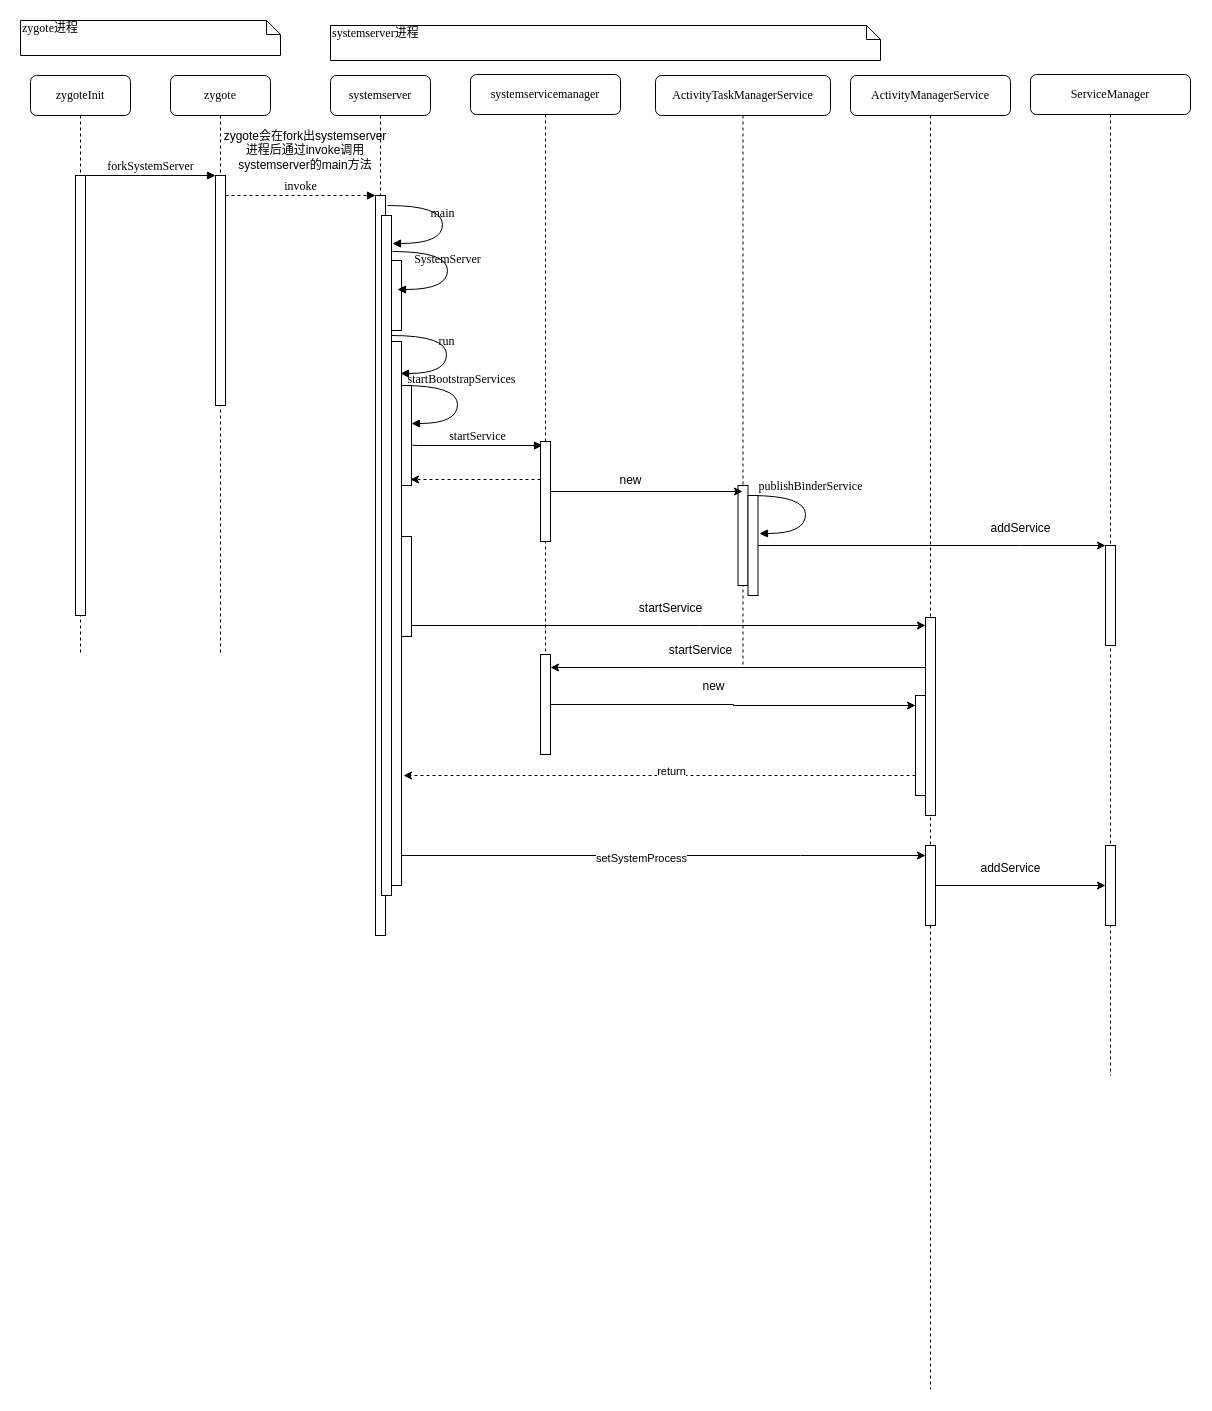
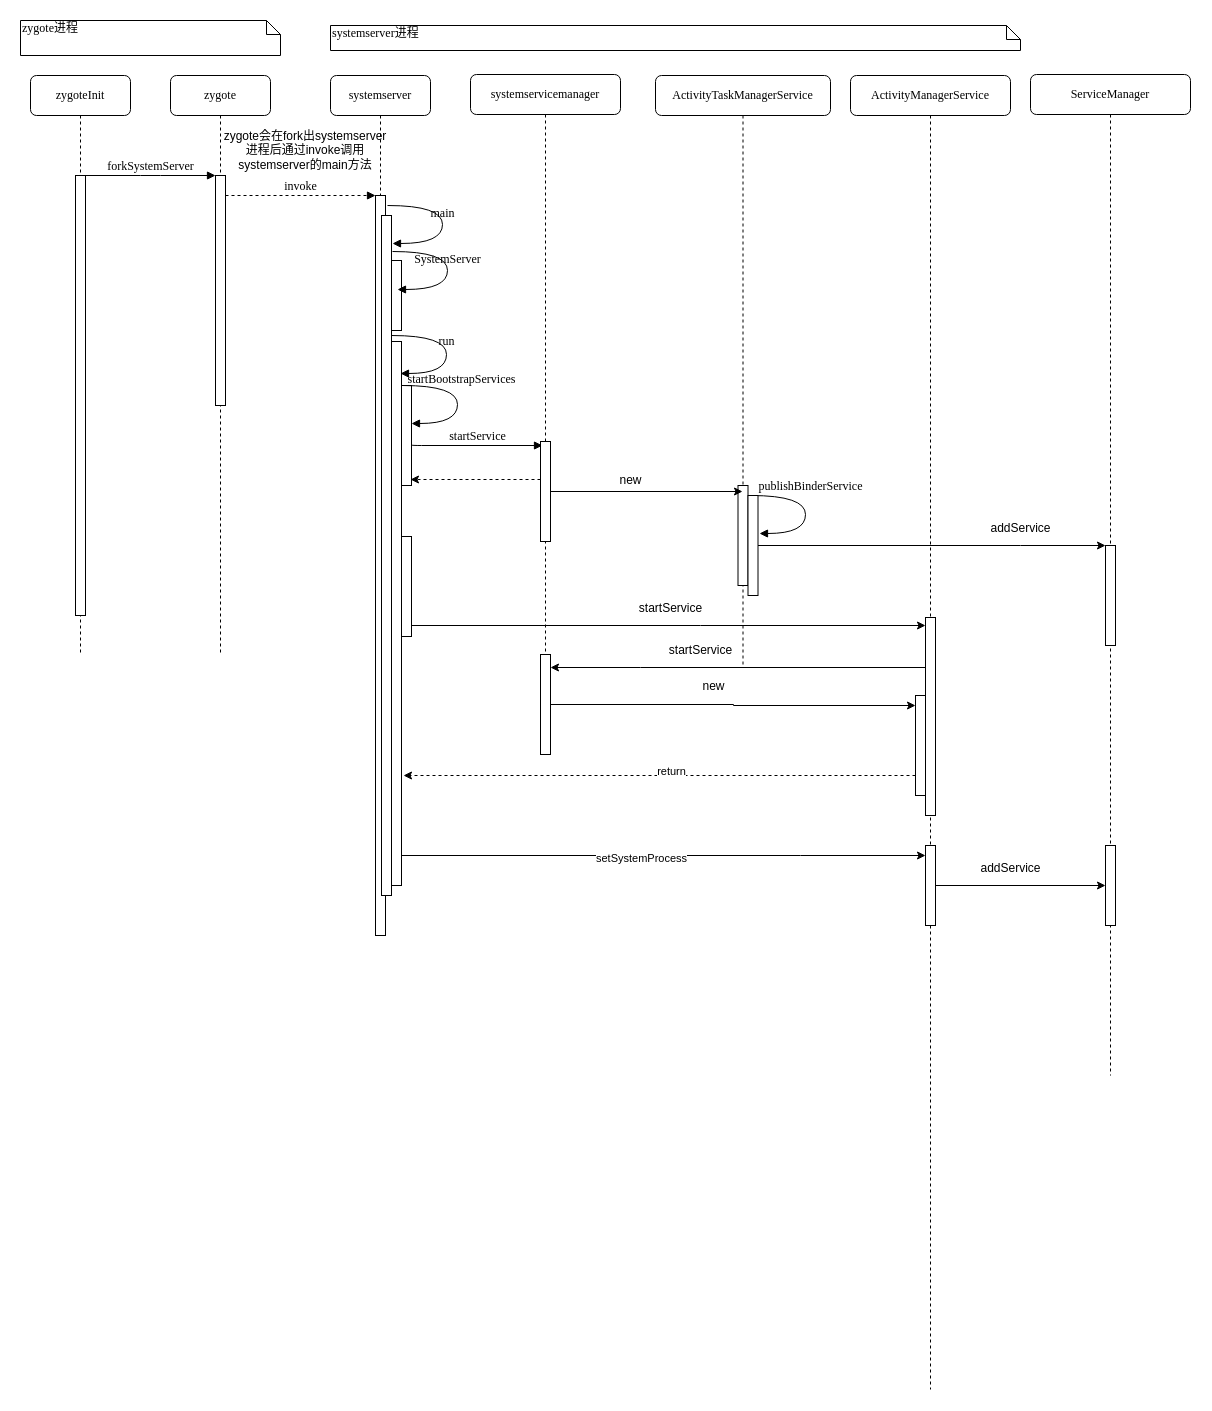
  <mxCell id="0" />
  <mxCell id="1" parent="0" />
  <mxCell id="2" value="zygote" style="shape=umlLifeline;perimeter=lifelinePerimeter;whiteSpace=wrap;html=1;container=1;collapsible=0;recursiveResize=0;outlineConnect=0;rounded=1;shadow=0;comic=0;labelBackgroundColor=none;strokeWidth=1;fontFamily=Verdana;fontSize=12;align=center;" parent="1" vertex="1"><mxGeometry x="170" y="75" width="100" height="580" as="geometry" /></mxCell>
  <mxCell id="3" value="" style="html=1;points=[];perimeter=orthogonalPerimeter;rounded=0;shadow=0;comic=0;labelBackgroundColor=none;strokeWidth=1;fontFamily=Verdana;fontSize=12;align=center;" parent="2" vertex="1"><mxGeometry x="45" y="100" width="10" height="230" as="geometry" /></mxCell>
  <mxCell id="4" value="systemserver" style="shape=umlLifeline;perimeter=lifelinePerimeter;whiteSpace=wrap;html=1;container=1;collapsible=0;recursiveResize=0;outlineConnect=0;rounded=1;shadow=0;comic=0;labelBackgroundColor=none;strokeWidth=1;fontFamily=Verdana;fontSize=12;align=center;" parent="1" vertex="1"><mxGeometry x="330" y="75" width="100" height="860" as="geometry" /></mxCell>
  <mxCell id="5" value="" style="html=1;points=[];perimeter=orthogonalPerimeter;rounded=0;shadow=0;comic=0;labelBackgroundColor=none;strokeWidth=1;fontFamily=Verdana;fontSize=12;align=center;" parent="4" vertex="1"><mxGeometry x="45" y="120" width="10" height="740" as="geometry" /></mxCell>
  <mxCell id="6" value="" style="html=1;points=[];perimeter=orthogonalPerimeter;rounded=0;shadow=0;comic=0;labelBackgroundColor=none;strokeWidth=1;fontFamily=Verdana;fontSize=12;align=center;" vertex="1" parent="4"><mxGeometry x="51" y="140" width="10" height="680" as="geometry" /></mxCell>
  <mxCell id="7" value="" style="html=1;points=[];perimeter=orthogonalPerimeter;rounded=0;shadow=0;comic=0;labelBackgroundColor=none;strokeWidth=1;fontFamily=Verdana;fontSize=12;align=center;" vertex="1" parent="4"><mxGeometry x="61" y="185" width="10" height="70" as="geometry" /></mxCell>
  <mxCell id="8" value="systemservicemanager" style="shape=umlLifeline;perimeter=lifelinePerimeter;whiteSpace=wrap;html=1;container=1;collapsible=0;recursiveResize=0;outlineConnect=0;rounded=1;shadow=0;comic=0;labelBackgroundColor=none;strokeWidth=1;fontFamily=Verdana;fontSize=12;align=center;" parent="1" vertex="1"><mxGeometry x="470" y="74" width="150" height="680" as="geometry" /></mxCell>
  <mxCell id="9" value="startService" style="html=1;verticalAlign=bottom;endArrow=block;labelBackgroundColor=none;fontFamily=Verdana;fontSize=12;edgeStyle=elbowEdgeStyle;elbow=vertical;entryX=0.2;entryY=0.047;entryDx=0;entryDy=0;entryPerimeter=0;" edge="1" parent="8" target="10"><mxGeometry x="0.007" relative="1" as="geometry"><mxPoint x="-59" y="370" as="sourcePoint" /><mxPoint x="80" y="370" as="targetPoint" /><mxPoint as="offset" /></mxGeometry></mxCell>
  <mxCell id="10" value="" style="html=1;points=[];perimeter=orthogonalPerimeter;rounded=0;shadow=0;comic=0;labelBackgroundColor=none;strokeWidth=1;fontFamily=Verdana;fontSize=12;align=center;" vertex="1" parent="8"><mxGeometry x="70" y="367" width="10" height="100" as="geometry" /></mxCell>
  <mxCell id="11" value="" style="html=1;points=[];perimeter=orthogonalPerimeter;rounded=0;shadow=0;comic=0;labelBackgroundColor=none;strokeWidth=1;fontFamily=Verdana;fontSize=12;align=center;" vertex="1" parent="8"><mxGeometry x="70" y="580" width="10" height="100" as="geometry" /></mxCell>
  <mxCell id="12" value="ActivityTaskManagerService" style="shape=umlLifeline;perimeter=lifelinePerimeter;whiteSpace=wrap;html=1;container=1;collapsible=0;recursiveResize=0;outlineConnect=0;rounded=1;shadow=0;comic=0;labelBackgroundColor=none;strokeWidth=1;fontFamily=Verdana;fontSize=12;align=center;" parent="1" vertex="1"><mxGeometry x="655" y="75" width="175" height="590" as="geometry" /></mxCell>
  <mxCell id="13" value="" style="html=1;points=[];perimeter=orthogonalPerimeter;rounded=0;shadow=0;comic=0;labelBackgroundColor=none;strokeWidth=1;fontFamily=Verdana;fontSize=12;align=center;" vertex="1" parent="12"><mxGeometry x="82.5" y="410" width="10" height="100" as="geometry" /></mxCell>
  <mxCell id="14" value="publishBinderService" style="html=1;verticalAlign=bottom;endArrow=block;labelBackgroundColor=none;fontFamily=Verdana;fontSize=12;elbow=vertical;edgeStyle=orthogonalEdgeStyle;curved=1;exitX=1.038;exitY=0.345;exitPerimeter=0;" edge="1" parent="12"><mxGeometry x="-0.209" y="5" relative="1" as="geometry"><mxPoint x="95" y="420" as="sourcePoint" /><mxPoint x="104" y="458" as="targetPoint" /><Array as="points"><mxPoint x="150" y="420" /><mxPoint x="150" y="458" /></Array><mxPoint as="offset" /></mxGeometry></mxCell>
  <mxCell id="15" value="startService" style="text;html=1;align=center;verticalAlign=middle;resizable=0;points=[];autosize=1;strokeColor=none;fillColor=none;" vertex="1" parent="12"><mxGeometry y="560" width="90" height="30" as="geometry" /></mxCell>
  <mxCell id="16" value="ActivityManagerService" style="shape=umlLifeline;perimeter=lifelinePerimeter;whiteSpace=wrap;html=1;container=1;collapsible=0;recursiveResize=0;outlineConnect=0;rounded=1;shadow=0;comic=0;labelBackgroundColor=none;strokeWidth=1;fontFamily=Verdana;fontSize=12;align=center;" parent="1" vertex="1"><mxGeometry x="850" y="75" width="160" height="1314" as="geometry" /></mxCell>
  <mxCell id="17" value="" style="html=1;points=[];perimeter=orthogonalPerimeter;rounded=0;shadow=0;comic=0;labelBackgroundColor=none;strokeWidth=1;fontFamily=Verdana;fontSize=12;align=center;" vertex="1" parent="16"><mxGeometry x="75" y="542" width="10" height="198" as="geometry" /></mxCell>
  <mxCell id="18" value="" style="html=1;points=[];perimeter=orthogonalPerimeter;rounded=0;shadow=0;comic=0;labelBackgroundColor=none;strokeWidth=1;fontFamily=Verdana;fontSize=12;align=center;" vertex="1" parent="16"><mxGeometry x="65" y="620" width="10" height="100" as="geometry" /></mxCell>
  <mxCell id="19" value="" style="html=1;points=[];perimeter=orthogonalPerimeter;rounded=0;shadow=0;comic=0;labelBackgroundColor=none;strokeWidth=1;fontFamily=Verdana;fontSize=12;align=center;" vertex="1" parent="16"><mxGeometry x="75" y="770" width="10" height="80" as="geometry" /></mxCell>
  <mxCell id="20" value="zygoteInit" style="shape=umlLifeline;perimeter=lifelinePerimeter;whiteSpace=wrap;html=1;container=1;collapsible=0;recursiveResize=0;outlineConnect=0;rounded=1;shadow=0;comic=0;labelBackgroundColor=none;strokeWidth=1;fontFamily=Verdana;fontSize=12;align=center;" parent="1" vertex="1"><mxGeometry x="30" y="75" width="100" height="580" as="geometry" /></mxCell>
  <mxCell id="21" value="" style="html=1;points=[];perimeter=orthogonalPerimeter;rounded=0;shadow=0;comic=0;labelBackgroundColor=none;strokeWidth=1;fontFamily=Verdana;fontSize=12;align=center;" parent="20" vertex="1"><mxGeometry x="45" y="100" width="10" height="440" as="geometry" /></mxCell>
  <mxCell id="22" value="forkSystemServer" style="html=1;verticalAlign=bottom;endArrow=block;entryX=0;entryY=0;labelBackgroundColor=none;fontFamily=Verdana;fontSize=12;edgeStyle=elbowEdgeStyle;elbow=vertical;" parent="1" source="21" target="3" edge="1"><mxGeometry relative="1" as="geometry"><mxPoint x="150" y="185" as="sourcePoint" /></mxGeometry></mxCell>
  <mxCell id="23" value="invoke" style="html=1;verticalAlign=bottom;endArrow=block;dashed=1;entryX=0;entryY=0;labelBackgroundColor=none;fontFamily=Verdana;fontSize=12;edgeStyle=elbowEdgeStyle;elbow=vertical;" parent="1" source="3" target="5" edge="1"><mxGeometry relative="1" as="geometry"><mxPoint x="300" y="195" as="sourcePoint" /><mxPoint as="offset" /></mxGeometry></mxCell>
  <mxCell id="24" value="zygote进程" style="shape=note;whiteSpace=wrap;html=1;size=14;verticalAlign=top;align=left;spacingTop=-6;rounded=0;shadow=0;comic=0;labelBackgroundColor=none;strokeWidth=1;fontFamily=Verdana;fontSize=12" parent="1" vertex="1"><mxGeometry x="20" y="20" width="260" height="35" as="geometry" /></mxCell>
- <mxCell id="25" value="systemserver进程" style="shape=note;whiteSpace=wrap;html=1;size=14;verticalAlign=top;align=left;spacingTop=-6;rounded=0;shadow=0;comic=0;labelBackgroundColor=none;strokeWidth=1;fontFamily=Verdana;fontSize=12" parent="1" vertex="1"><mxGeometry x="330" y="25" width="550" height="35" as="geometry" /></mxCell>
+ <mxCell id="25" value="systemserver进程" style="shape=note;whiteSpace=wrap;html=1;size=14;verticalAlign=top;align=left;spacingTop=-6;rounded=0;shadow=0;comic=0;labelBackgroundColor=none;strokeWidth=1;fontFamily=Verdana;fontSize=12" parent="1" vertex="1"><mxGeometry x="330" y="25" width="690" height="25" as="geometry" /></mxCell>
  <mxCell id="26" value="zygote会在fork出systemserver进程后通过invoke调用systemserver的main方法" style="text;html=1;strokeColor=none;fillColor=none;align=center;verticalAlign=middle;whiteSpace=wrap;rounded=0;" vertex="1" parent="1"><mxGeometry x="220" y="135" width="170" height="30" as="geometry" /></mxCell>
  <mxCell id="27" value="main" style="html=1;verticalAlign=bottom;endArrow=block;labelBackgroundColor=none;fontFamily=Verdana;fontSize=12;elbow=vertical;edgeStyle=orthogonalEdgeStyle;curved=1;entryX=1;entryY=0.286;entryPerimeter=0;exitX=1.038;exitY=0.345;exitPerimeter=0;" edge="1" parent="1"><mxGeometry relative="1" as="geometry"><mxPoint x="387" y="205" as="sourcePoint" /><mxPoint x="392" y="243" as="targetPoint" /><Array as="points"><mxPoint x="442" y="205" /><mxPoint x="442" y="243" /></Array></mxGeometry></mxCell>
  <mxCell id="28" value="SystemServer" style="html=1;verticalAlign=bottom;endArrow=block;labelBackgroundColor=none;fontFamily=Verdana;fontSize=12;elbow=vertical;edgeStyle=orthogonalEdgeStyle;curved=1;entryX=1;entryY=0.286;entryPerimeter=0;exitX=1.038;exitY=0.345;exitPerimeter=0;" edge="1" parent="1"><mxGeometry relative="1" as="geometry"><mxPoint x="392" y="251" as="sourcePoint" /><mxPoint x="397" y="289" as="targetPoint" /><Array as="points"><mxPoint x="447" y="251" /><mxPoint x="447" y="289" /></Array></mxGeometry></mxCell>
  <mxCell id="29" value="" style="edgeStyle=orthogonalEdgeStyle;rounded=0;orthogonalLoop=1;jettySize=auto;html=1;" edge="1" parent="1" source="31" target="19"><mxGeometry relative="1" as="geometry"><Array as="points"><mxPoint x="800" y="855" /><mxPoint x="800" y="855" /></Array></mxGeometry></mxCell>
  <mxCell id="30" value="setSystemProcess" style="edgeLabel;html=1;align=center;verticalAlign=middle;resizable=0;points=[];" vertex="1" connectable="0" parent="29"><mxGeometry x="-0.086" y="-2" relative="1" as="geometry"><mxPoint as="offset" /></mxGeometry></mxCell>
  <mxCell id="31" value="" style="html=1;points=[];perimeter=orthogonalPerimeter;rounded=0;shadow=0;comic=0;labelBackgroundColor=none;strokeWidth=1;fontFamily=Verdana;fontSize=12;align=center;" vertex="1" parent="1"><mxGeometry x="391" y="341" width="10" height="544" as="geometry" /></mxCell>
  <mxCell id="32" value="run" style="html=1;verticalAlign=bottom;endArrow=block;labelBackgroundColor=none;fontFamily=Verdana;fontSize=12;elbow=vertical;edgeStyle=orthogonalEdgeStyle;curved=1;exitX=1.038;exitY=0.345;exitPerimeter=0;" edge="1" parent="1"><mxGeometry relative="1" as="geometry"><mxPoint x="391" y="335" as="sourcePoint" /><mxPoint x="400" y="373" as="targetPoint" /><Array as="points"><mxPoint x="446" y="335" /><mxPoint x="446" y="373" /></Array></mxGeometry></mxCell>
  <mxCell id="33" value="" style="html=1;points=[];perimeter=orthogonalPerimeter;rounded=0;shadow=0;comic=0;labelBackgroundColor=none;strokeWidth=1;fontFamily=Verdana;fontSize=12;align=center;" vertex="1" parent="1"><mxGeometry x="401" y="385" width="10" height="100" as="geometry" /></mxCell>
  <mxCell id="34" value="startBootstrapServices" style="html=1;verticalAlign=bottom;endArrow=block;labelBackgroundColor=none;fontFamily=Verdana;fontSize=12;elbow=vertical;edgeStyle=orthogonalEdgeStyle;curved=1;exitX=1.038;exitY=0.345;exitPerimeter=0;" edge="1" parent="1"><mxGeometry x="-0.166" y="4" relative="1" as="geometry"><mxPoint x="402" y="385" as="sourcePoint" /><mxPoint x="411" y="423" as="targetPoint" /><Array as="points"><mxPoint x="457" y="385" /><mxPoint x="457" y="423" /></Array><mxPoint as="offset" /></mxGeometry></mxCell>
  <mxCell id="35" style="edgeStyle=orthogonalEdgeStyle;rounded=0;orthogonalLoop=1;jettySize=auto;html=1;" edge="1" parent="1" source="10" target="12"><mxGeometry relative="1" as="geometry"><Array as="points"><mxPoint x="670" y="491" /><mxPoint x="670" y="491" /></Array></mxGeometry></mxCell>
  <mxCell id="36" value="new" style="text;html=1;align=center;verticalAlign=middle;resizable=0;points=[];autosize=1;strokeColor=none;fillColor=none;" vertex="1" parent="1"><mxGeometry x="605" y="465" width="50" height="30" as="geometry" /></mxCell>
  <mxCell id="37" value="ServiceManager" style="shape=umlLifeline;perimeter=lifelinePerimeter;whiteSpace=wrap;html=1;container=1;collapsible=0;recursiveResize=0;outlineConnect=0;rounded=1;shadow=0;comic=0;labelBackgroundColor=none;strokeWidth=1;fontFamily=Verdana;fontSize=12;align=center;" vertex="1" parent="1"><mxGeometry x="1030" y="74" width="160" height="1001" as="geometry" /></mxCell>
  <mxCell id="38" value="" style="html=1;points=[];perimeter=orthogonalPerimeter;rounded=0;shadow=0;comic=0;labelBackgroundColor=none;strokeWidth=1;fontFamily=Verdana;fontSize=12;align=center;" vertex="1" parent="37"><mxGeometry x="75" y="471" width="10" height="100" as="geometry" /></mxCell>
  <mxCell id="39" value="" style="html=1;points=[];perimeter=orthogonalPerimeter;rounded=0;shadow=0;comic=0;labelBackgroundColor=none;strokeWidth=1;fontFamily=Verdana;fontSize=12;align=center;" vertex="1" parent="37"><mxGeometry x="75" y="771" width="10" height="80" as="geometry" /></mxCell>
  <mxCell id="40" value="" style="edgeStyle=orthogonalEdgeStyle;rounded=0;orthogonalLoop=1;jettySize=auto;html=1;" edge="1" parent="1" source="41" target="38"><mxGeometry relative="1" as="geometry"><Array as="points"><mxPoint x="1020" y="545" /><mxPoint x="1020" y="545" /></Array></mxGeometry></mxCell>
  <mxCell id="41" value="" style="html=1;points=[];perimeter=orthogonalPerimeter;rounded=0;shadow=0;comic=0;labelBackgroundColor=none;strokeWidth=1;fontFamily=Verdana;fontSize=12;align=center;" vertex="1" parent="1"><mxGeometry x="747.5" y="495" width="10" height="100" as="geometry" /></mxCell>
  <mxCell id="42" value="addService" style="text;html=1;align=center;verticalAlign=middle;resizable=0;points=[];autosize=1;strokeColor=none;fillColor=none;" vertex="1" parent="1"><mxGeometry x="980" y="513" width="80" height="30" as="geometry" /></mxCell>
  <mxCell id="43" style="edgeStyle=orthogonalEdgeStyle;rounded=0;orthogonalLoop=1;jettySize=auto;html=1;dashed=1;" edge="1" parent="1" source="10"><mxGeometry relative="1" as="geometry"><mxPoint x="410" y="479" as="targetPoint" /><Array as="points"><mxPoint x="510" y="479" /><mxPoint x="510" y="479" /></Array></mxGeometry></mxCell>
  <mxCell id="44" value="" style="edgeStyle=orthogonalEdgeStyle;rounded=0;orthogonalLoop=1;jettySize=auto;html=1;" edge="1" parent="1" source="45" target="17"><mxGeometry relative="1" as="geometry"><Array as="points"><mxPoint x="700" y="625" /><mxPoint x="700" y="625" /></Array></mxGeometry></mxCell>
  <mxCell id="45" value="" style="html=1;points=[];perimeter=orthogonalPerimeter;rounded=0;shadow=0;comic=0;labelBackgroundColor=none;strokeWidth=1;fontFamily=Verdana;fontSize=12;align=center;" vertex="1" parent="1"><mxGeometry x="401" y="536" width="10" height="100" as="geometry" /></mxCell>
  <mxCell id="46" value="startService" style="text;html=1;align=center;verticalAlign=middle;resizable=0;points=[];autosize=1;strokeColor=none;fillColor=none;" vertex="1" parent="1"><mxGeometry x="625" y="593" width="90" height="30" as="geometry" /></mxCell>
  <mxCell id="47" value="" style="edgeStyle=orthogonalEdgeStyle;rounded=0;orthogonalLoop=1;jettySize=auto;html=1;" edge="1" parent="1" source="17" target="11"><mxGeometry relative="1" as="geometry"><Array as="points"><mxPoint x="640" y="667" /><mxPoint x="640" y="667" /></Array></mxGeometry></mxCell>
  <mxCell id="48" value="" style="edgeStyle=orthogonalEdgeStyle;rounded=0;orthogonalLoop=1;jettySize=auto;html=1;" edge="1" parent="1" source="11" target="18"><mxGeometry relative="1" as="geometry"><Array as="points"><mxPoint x="733" y="704" /><mxPoint x="733" y="705" /></Array></mxGeometry></mxCell>
  <mxCell id="49" value="new" style="text;html=1;align=center;verticalAlign=middle;resizable=0;points=[];autosize=1;strokeColor=none;fillColor=none;" vertex="1" parent="1"><mxGeometry x="687.5" y="671" width="50" height="30" as="geometry" /></mxCell>
  <mxCell id="50" style="edgeStyle=orthogonalEdgeStyle;rounded=0;orthogonalLoop=1;jettySize=auto;html=1;dashed=1;" edge="1" parent="1" source="18"><mxGeometry relative="1" as="geometry"><mxPoint x="403" y="775" as="targetPoint" /><Array as="points"><mxPoint x="403" y="775" /></Array></mxGeometry></mxCell>
  <mxCell id="51" value="return" style="edgeLabel;html=1;align=center;verticalAlign=middle;resizable=0;points=[];" vertex="1" connectable="0" parent="50"><mxGeometry x="-0.044" y="-5" relative="1" as="geometry"><mxPoint as="offset" /></mxGeometry></mxCell>
  <mxCell id="52" value="" style="edgeStyle=orthogonalEdgeStyle;rounded=0;orthogonalLoop=1;jettySize=auto;html=1;" edge="1" parent="1" source="19" target="39"><mxGeometry relative="1" as="geometry" /></mxCell>
  <mxCell id="53" value="addService" style="text;html=1;align=center;verticalAlign=middle;resizable=0;points=[];autosize=1;strokeColor=none;fillColor=none;" vertex="1" parent="1"><mxGeometry x="970" y="853" width="80" height="30" as="geometry" /></mxCell>
